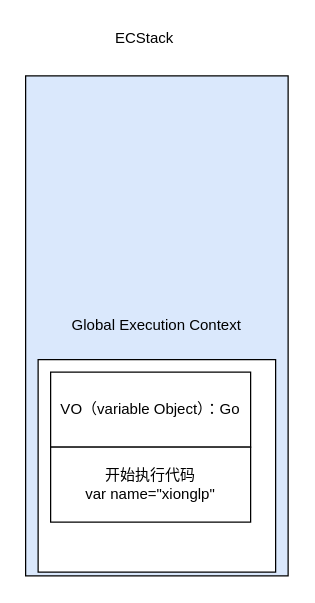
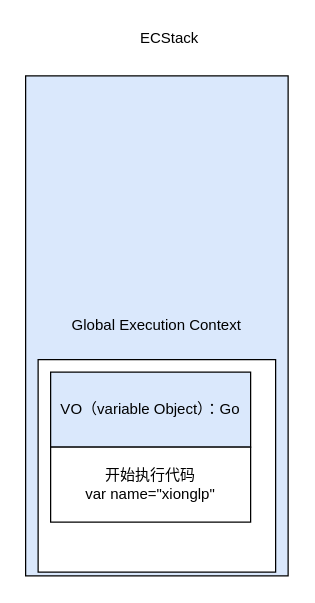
  <mxCell id="0" />
  <mxCell id="1" parent="0" />
  <mxCell id="2" value="Global Execution Context" style="rounded=0;whiteSpace=wrap;html=1;rotation=0;fillColor=#dae8fc;" parent="1" vertex="1"><mxGeometry x="20" y="60" width="210" height="400" as="geometry" /></mxCell>
- <mxCell id="3" value="ECStack" style="text;html=1;resizable=0;points=[];autosize=1;align=left;verticalAlign=top;spacingTop=-4;" parent="1" vertex="1"><mxGeometry x="90" y="20" width="60" height="20" as="geometry" /></mxCell>
+ <mxCell id="3" value="ECStack" style="text;html=1;resizable=0;points=[];autosize=1;align=left;verticalAlign=top;spacingTop=-4;" parent="1" vertex="1"><mxGeometry x="110" y="20" width="60" height="20" as="geometry" /></mxCell>
  <mxCell id="4" value="" style="rounded=0;whiteSpace=wrap;html=1;" parent="1" vertex="1"><mxGeometry x="30" y="287" width="190" height="170" as="geometry" /></mxCell>
- <mxCell id="5" value="VO（variable Object）：Go" style="rounded=0;whiteSpace=wrap;html=1;" parent="1" vertex="1"><mxGeometry x="40" y="297" width="160" height="60" as="geometry" /></mxCell>
+ <mxCell id="5" value="VO（variable Object）：Go" style="rounded=0;whiteSpace=wrap;html=1;fillColor=#dae8fc;" parent="1" vertex="1"><mxGeometry x="40" y="297" width="160" height="60" as="geometry" /></mxCell>
  <mxCell id="6" value="开始执行代码&lt;br&gt;var name=&quot;xionglp&quot;" style="rounded=0;whiteSpace=wrap;html=1;" parent="1" vertex="1"><mxGeometry x="40" y="357" width="160" height="60" as="geometry" /></mxCell>
